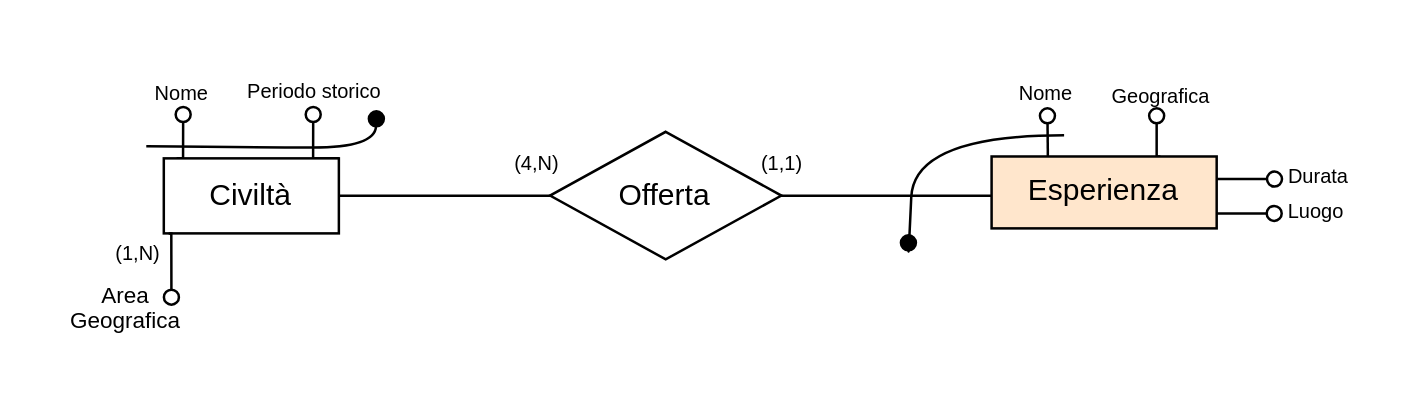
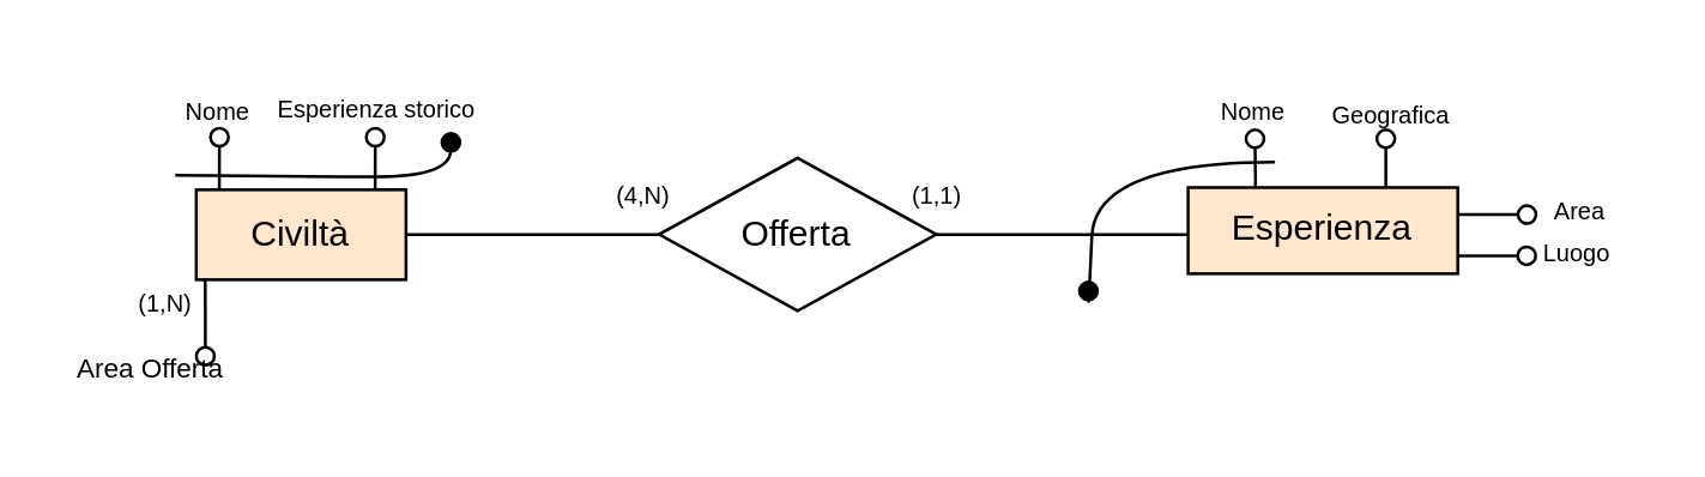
  <mxCell id="0" />
  <mxCell id="1" parent="0" />
- <mxCell id="2" value="&lt;font style=&quot;font-size: 8px;&quot;&gt;Periodo storico&lt;/font&gt;" style="text;html=1;align=center;verticalAlign=middle;whiteSpace=wrap;rounded=0;" parent="1" vertex="1"><mxGeometry x="90.11" y="20.63" width="71" height="29" as="geometry" /></mxCell>
+ <mxCell id="2" value="&lt;font style=&quot;font-size: 8px;&quot;&gt;Esperienza storico&lt;/font&gt;" style="text;html=1;align=center;verticalAlign=middle;whiteSpace=wrap;rounded=0;" parent="1" vertex="1"><mxGeometry x="90.11" y="20.63" width="71" height="29" as="geometry" /></mxCell>
  <mxCell id="3" value="&lt;font style=&quot;font-size: 8px;&quot;&gt;Nome&lt;/font&gt;" style="text;html=1;align=center;verticalAlign=middle;whiteSpace=wrap;rounded=0;" parent="1" vertex="1"><mxGeometry x="40.55" y="20.63" width="63" height="30" as="geometry" /></mxCell>
  <mxCell id="4" value="&lt;span style=&quot;font-size: 8px;&quot;&gt;(4,N)&lt;/span&gt;" style="text;html=1;align=center;verticalAlign=middle;whiteSpace=wrap;rounded=1;strokeColor=none;glass=0;" parent="1" vertex="1"><mxGeometry x="202.99" y="61" width="22.5" height="6.75" as="geometry" /></mxCell>
  <mxCell id="5" value="&lt;font style=&quot;font-size: 8px;&quot;&gt;(1,1)&lt;/font&gt;" style="text;html=1;align=center;verticalAlign=middle;whiteSpace=wrap;rounded=1;strokeColor=none;glass=0;" parent="1" vertex="1"><mxGeometry x="300.69" y="61" width="22.5" height="6.75" as="geometry" /></mxCell>
  <mxCell id="6" style="edgeStyle=orthogonalEdgeStyle;rounded=0;orthogonalLoop=1;jettySize=auto;html=1;exitX=0.25;exitY=0;exitDx=0;exitDy=0;entryX=0.5;entryY=1;entryDx=0;entryDy=0;endArrow=oval;endFill=0;" parent="1" edge="1"><mxGeometry relative="1" as="geometry"><mxPoint x="72.74" y="45.21" as="targetPoint" /><mxPoint x="70.12" y="62.71" as="sourcePoint" /></mxGeometry></mxCell>
  <mxCell id="7" style="edgeStyle=orthogonalEdgeStyle;rounded=0;orthogonalLoop=1;jettySize=auto;html=1;exitX=1;exitY=0;exitDx=0;exitDy=0;entryX=0.25;entryY=1;entryDx=0;entryDy=0;endArrow=oval;endFill=0;" parent="1" source="8" edge="1"><mxGeometry relative="1" as="geometry"><mxPoint x="124.74" y="45.21" as="targetPoint" /><mxPoint x="137.62" y="62.71" as="sourcePoint" /></mxGeometry></mxCell>
- <mxCell id="8" value="Civiltà" style="whiteSpace=wrap;html=1;align=center;" parent="1" vertex="1"><mxGeometry x="65" y="62.75" width="70" height="30" as="geometry" /></mxCell>
+ <mxCell id="8" value="Civiltà" style="whiteSpace=wrap;html=1;align=center;fillColor=#ffe6cc;" parent="1" vertex="1"><mxGeometry x="65" y="62.75" width="70" height="30" as="geometry" /></mxCell>
  <mxCell id="9" value="" style="curved=1;endArrow=oval;html=1;rounded=0;entryX=0.642;entryY=0.924;entryDx=0;entryDy=0;entryPerimeter=0;endFill=1;" parent="1" edge="1"><mxGeometry width="50" height="50" relative="1" as="geometry"><mxPoint x="57.99" y="57.95" as="sourcePoint" /><mxPoint x="149.99" y="46.95" as="targetPoint" /><Array as="points"><mxPoint x="99.44" y="58.4" /><mxPoint x="149.44" y="58.4" /></Array></mxGeometry></mxCell>
  <mxCell id="10" value="&lt;font style=&quot;font-size: 8px;&quot;&gt;(1,N)&lt;/font&gt;" style="text;html=1;align=center;verticalAlign=middle;whiteSpace=wrap;rounded=1;strokeColor=none;glass=0;" parent="1" vertex="1"><mxGeometry x="30" y="92.75" width="50" height="15" as="geometry" /></mxCell>
- <mxCell id="11" value="&lt;p style=&quot;line-height: 70%;&quot;&gt;&lt;font style=&quot;font-size: 9px;&quot;&gt;Area Geografica&lt;/font&gt;&lt;/p&gt;" style="text;html=1;align=center;verticalAlign=middle;whiteSpace=wrap;rounded=0;" parent="1" vertex="1"><mxGeometry x="20" y="106.75" width="60" height="30" as="geometry" /></mxCell>
+ <mxCell id="11" value="&lt;p style=&quot;line-height: 70%;&quot;&gt;&lt;font style=&quot;font-size: 9px;&quot;&gt;Area Offerta&lt;/font&gt;&lt;/p&gt;" style="text;html=1;align=center;verticalAlign=middle;whiteSpace=wrap;rounded=0;" parent="1" vertex="1"><mxGeometry x="20" y="106.75" width="60" height="30" as="geometry" /></mxCell>
  <mxCell id="12" style="edgeStyle=orthogonalEdgeStyle;rounded=0;orthogonalLoop=1;jettySize=auto;html=1;exitX=0.25;exitY=1;exitDx=0;exitDy=0;endArrow=oval;endFill=0;" parent="1" edge="1"><mxGeometry relative="1" as="geometry"><mxPoint x="66.95" y="92.75" as="sourcePoint" /><mxPoint x="68.04" y="118.25" as="targetPoint" /></mxGeometry></mxCell>
  <mxCell id="13" value="" style="endArrow=none;html=1;rounded=0;entryX=1;entryY=0.5;entryDx=0;entryDy=0;exitX=0;exitY=0.5;exitDx=0;exitDy=0;" parent="1" target="8" edge="1"><mxGeometry width="50" height="50" relative="1" as="geometry"><mxPoint x="403.19" y="77.75" as="sourcePoint" /><mxPoint x="204.9" y="62.75" as="targetPoint" /></mxGeometry></mxCell>
  <mxCell id="14" value="Offerta" style="shape=rhombus;perimeter=rhombusPerimeter;whiteSpace=wrap;html=1;align=center;" parent="1" vertex="1"><mxGeometry x="219.44" y="52.13" width="92.5" height="51" as="geometry" /></mxCell>
  <mxCell id="15" style="edgeStyle=orthogonalEdgeStyle;rounded=0;orthogonalLoop=1;jettySize=auto;html=1;exitX=0.25;exitY=0;exitDx=0;exitDy=0;endArrow=oval;endFill=0;" parent="1" source="17" edge="1"><mxGeometry relative="1" as="geometry"><mxPoint x="418.333" y="45.75" as="targetPoint" /></mxGeometry></mxCell>
  <mxCell id="16" style="edgeStyle=orthogonalEdgeStyle;rounded=0;orthogonalLoop=1;jettySize=auto;html=1;exitX=0.75;exitY=0;exitDx=0;exitDy=0;endArrow=oval;endFill=0;" parent="1" source="17" edge="1"><mxGeometry relative="1" as="geometry"><mxPoint x="462" y="45.75" as="targetPoint" /></mxGeometry></mxCell>
  <mxCell id="17" value="Esperienza" style="whiteSpace=wrap;html=1;align=center;fillColor=#ffe6cc;" parent="1" vertex="1"><mxGeometry x="396" y="62" width="90" height="28.75" as="geometry" /></mxCell>
  <mxCell id="18" value="&lt;font style=&quot;font-size: 8px;&quot;&gt;Nome&lt;/font&gt;" style="text;html=1;align=center;verticalAlign=middle;whiteSpace=wrap;rounded=1;strokeColor=none;" parent="1" vertex="1"><mxGeometry x="397.63" y="25.77" width="40" height="20" as="geometry" /></mxCell>
  <mxCell id="19" value="&lt;font style=&quot;font-size: 8px;&quot;&gt;Geografica&lt;/font&gt;" style="text;html=1;align=center;verticalAlign=middle;whiteSpace=wrap;rounded=1;strokeColor=none;" parent="1" vertex="1"><mxGeometry x="443.88" y="27" width="40" height="20" as="geometry" /></mxCell>
- <mxCell id="20" value="&lt;font style=&quot;font-size: 8px;&quot;&gt;Durata&lt;/font&gt;" style="text;html=1;align=center;verticalAlign=middle;whiteSpace=wrap;rounded=1;strokeColor=none;" parent="1" vertex="1"><mxGeometry x="507" y="59.25" width="40" height="20" as="geometry" /></mxCell>
+ <mxCell id="20" value="&lt;font style=&quot;font-size: 8px;&quot;&gt;Area&lt;/font&gt;" style="text;html=1;align=center;verticalAlign=middle;whiteSpace=wrap;rounded=1;strokeColor=none;" parent="1" vertex="1"><mxGeometry x="507" y="59.25" width="40" height="20" as="geometry" /></mxCell>
  <mxCell id="21" value="&lt;font style=&quot;font-size: 8px;&quot;&gt;Luogo&lt;/font&gt;" style="text;html=1;align=center;verticalAlign=middle;whiteSpace=wrap;rounded=1;strokeColor=none;" parent="1" vertex="1"><mxGeometry x="506" y="72.75" width="40" height="20" as="geometry" /></mxCell>
  <mxCell id="22" style="edgeStyle=orthogonalEdgeStyle;rounded=0;orthogonalLoop=1;jettySize=auto;html=1;exitX=1;exitY=0.5;exitDx=0;exitDy=0;endArrow=oval;endFill=0;" parent="1" edge="1"><mxGeometry relative="1" as="geometry"><mxPoint x="486" y="71.05" as="sourcePoint" /><mxPoint x="509.12" y="71.05" as="targetPoint" /></mxGeometry></mxCell>
  <mxCell id="23" style="edgeStyle=orthogonalEdgeStyle;rounded=0;orthogonalLoop=1;jettySize=auto;html=1;exitX=1;exitY=0.5;exitDx=0;exitDy=0;endArrow=oval;endFill=0;" parent="1" edge="1"><mxGeometry relative="1" as="geometry"><mxPoint x="486" y="84.75" as="sourcePoint" /><mxPoint x="509" y="84.75" as="targetPoint" /><Array as="points"><mxPoint x="502" y="84.75" /></Array></mxGeometry></mxCell>
  <mxCell id="24" value="" style="curved=1;endArrow=oval;html=1;rounded=0;endFill=1;" parent="1" edge="1"><mxGeometry width="50" height="50" relative="1" as="geometry"><mxPoint x="424.99" y="53.53" as="sourcePoint" /><mxPoint x="362.74" y="96.53" as="targetPoint" /><Array as="points"><mxPoint x="364.99" y="53.53" /><mxPoint x="362.74" y="103.13" /></Array></mxGeometry></mxCell>
